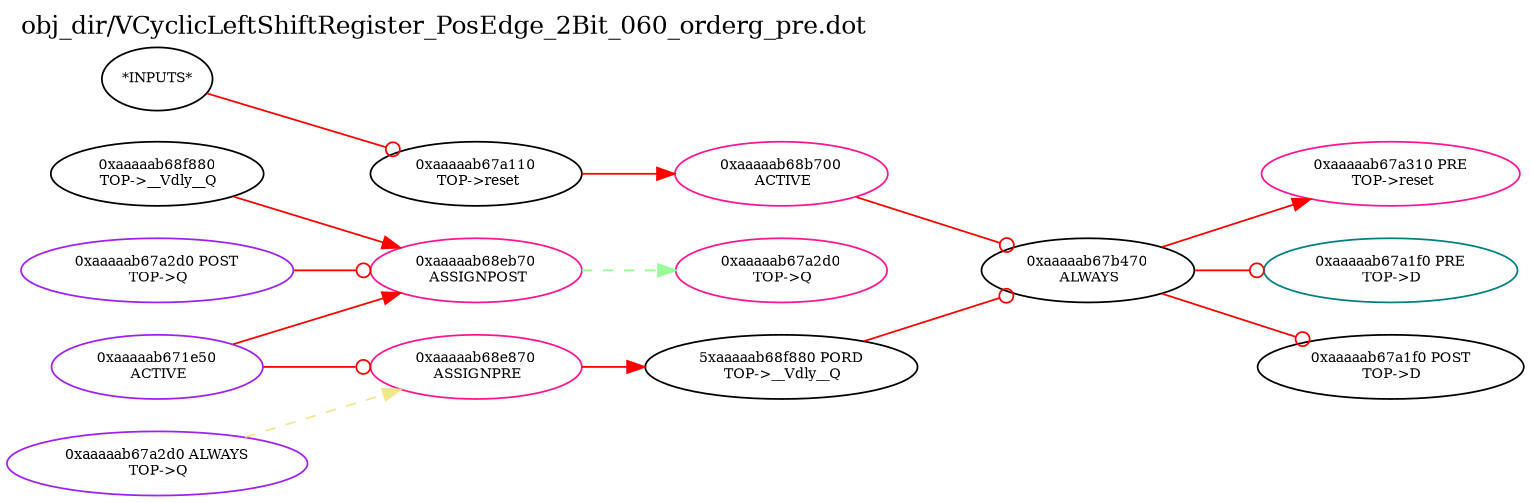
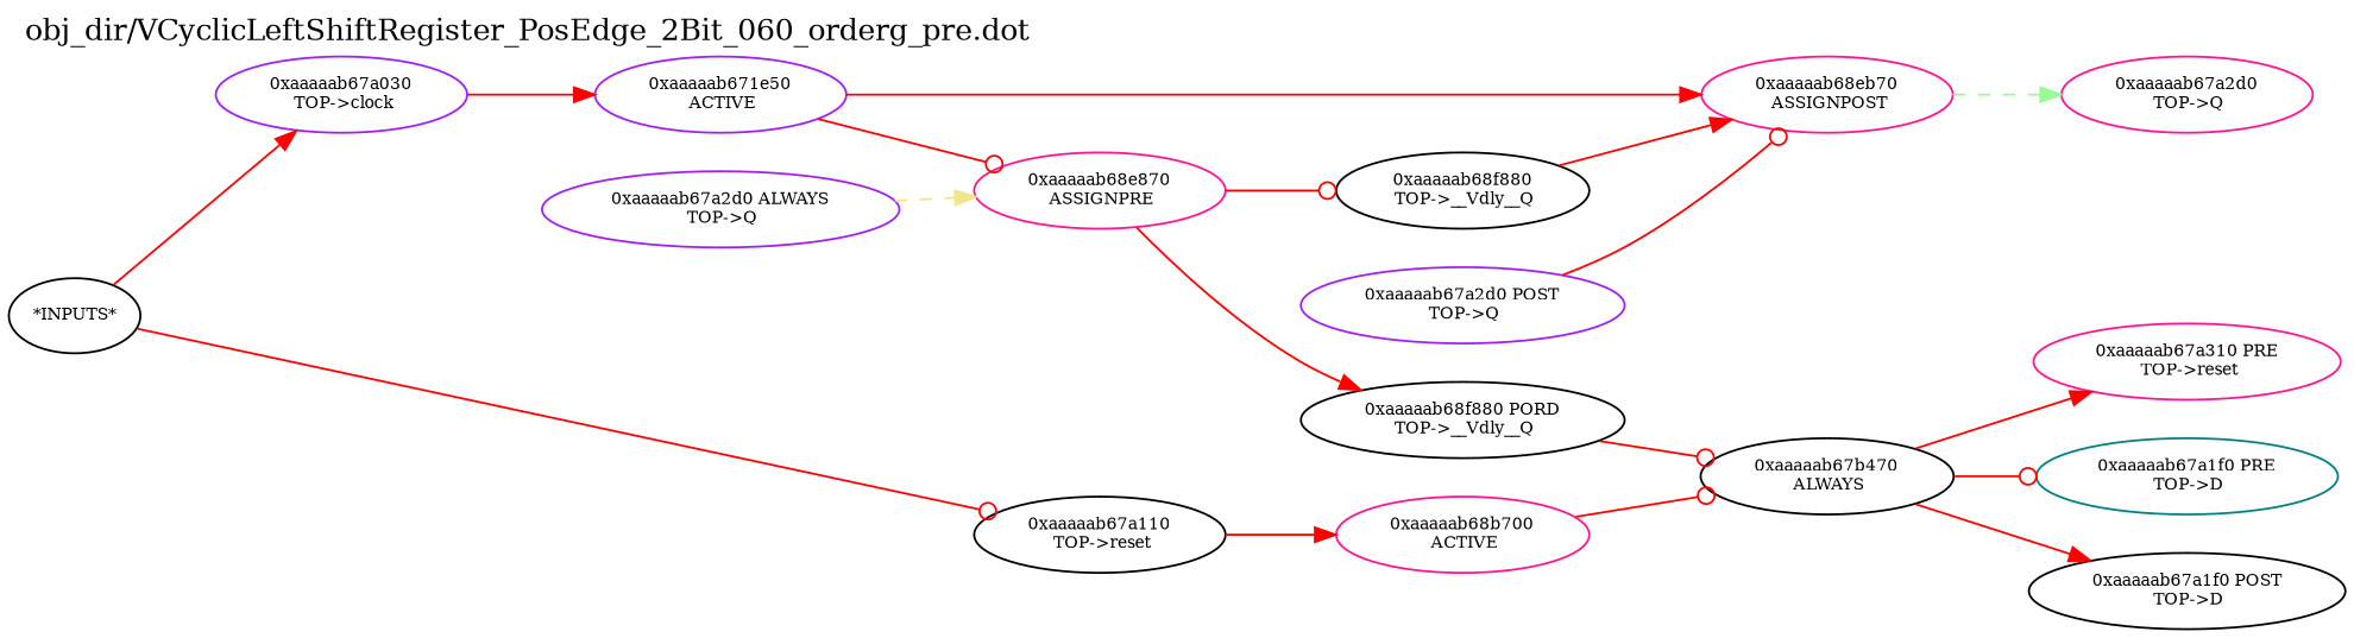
  digraph {
    label="obj_dir/VCyclicLeftShiftRegister_PosEdge_2Bit_060_orderg_pre.dot"
    labeljust=l
    labelloc=t
    rankdir=LR
    node [color=black fontsize=8]
    edge [arrowhead=normal color=red fontsize=8 weight=32]
    n1 [label="*INPUTS*"]
+   n2 [color=purple label="0xaaaaab67a030\n TOP->clock"]
    n3 [label="0xaaaaab67a110\n TOP->reset"]
    n4 [color=purple label="0xaaaaab671e50\n ACTIVE"]
    n5 [color=deeppink label="0xaaaaab68b700\n ACTIVE"]
    n6 [label="0xaaaaab67b470\n ALWAYS"]
    n7 [color=deeppink label="0xaaaaab68eb70\n ASSIGNPOST"]
    n8 [color=deeppink label="0xaaaaab68e870\n ASSIGNPRE"]
    n9 [color=deeppink label="0xaaaaab67a310 PRE\n TOP->reset"]
    n10 [color=teal label="0xaaaaab67a1f0 PRE\n TOP->D"]
    n11 [label="0xaaaaab67a1f0 POST\n TOP->D"]
    n12 [label="0xaaaaab68f880\n TOP->__Vdly__Q"]
-   n13 [label="5xaaaaab68f880 PORD\n TOP->__Vdly__Q"]
+   n13 [label="0xaaaaab68f880 PORD\n TOP->__Vdly__Q"]
    n14 [color=deeppink label="0xaaaaab67a2d0\n TOP->Q"]
    n15 [color=purple label="0xaaaaab67a2d0 ALWAYS\n TOP->Q"]
    n16 [color=purple label="0xaaaaab67a2d0 POST\n TOP->Q"]
+   n1 -> n2 [weight=1]
    n1 -> n3 [arrowhead=odot weight=1]
+   n2 -> n4 [weight=8]
    n3 -> n5 [weight=8]
    n4 -> n7
    n4 -> n8 [arrowhead=odot]
    n5 -> n6 [arrowhead=odot]
    n6 -> n9
    n6 -> n10 [arrowhead=odot]
-   n6 -> n11 [arrowhead=odot weight=2]
+   n6 -> n11 [weight=2]
    n7 -> n14 [color=PaleGreen style=dashed weight=1 arrowhead=""]
+   n8 -> n12 [arrowhead=odot]
    n8 -> n13
    n12 -> n7 [weight=8]
    n13 -> n6 [arrowhead=odot]
    n15 -> n8 [color=khaki style=dashed weight=3 arrowhead=""]
    n16 -> n7 [arrowhead=odot weight=2]
  }
